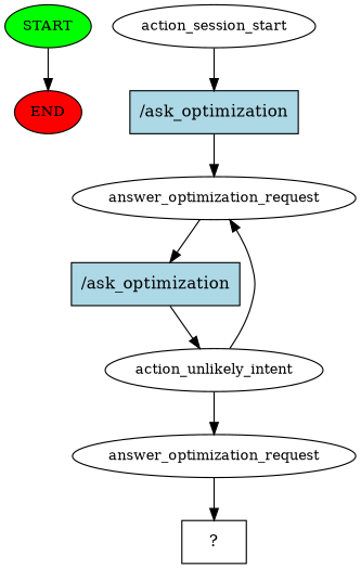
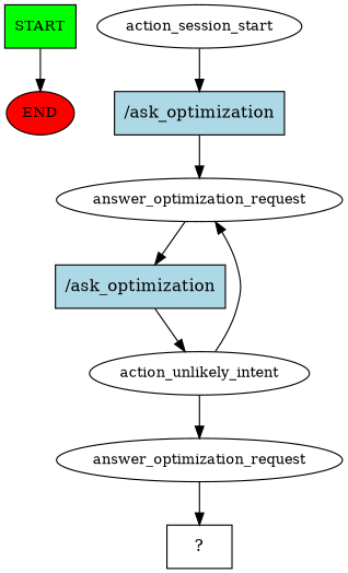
  digraph {
    node [fontsize=12]
-   n1 [fillcolor=green label=START style=filled]
+   n1 [fillcolor=green label=START style=filled shape=box]
    n2 [fillcolor=red label=END style=filled]
    n3 [label=action_session_start]
    n4 [fillcolor=lightblue label="/ask_optimization" shape=rect style=filled fontsize=""]
    n5 [label=answer_optimization_request]
    n6 [fillcolor=lightblue label="/ask_optimization" shape=rect style=filled fontsize=""]
    n7 [label=action_unlikely_intent]
    n8 [label=answer_optimization_request]
    n9 [label="  ?  " shape=rect fontsize=""]
    n1 -> n2
    n3 -> n4
    n4 -> n5
    n5 -> n6
    n6 -> n7
    n7 -> n5
    n7 -> n8
    n8 -> n9
  }
